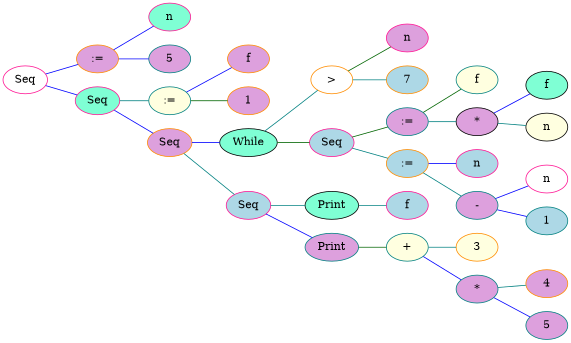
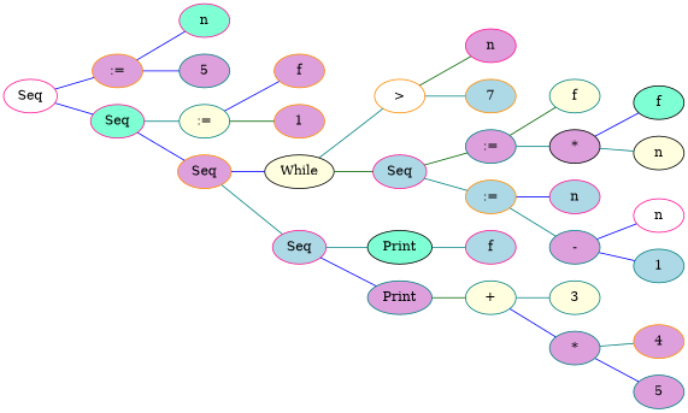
  graph {
    rankdir=LR
    node [color=teal fillcolor=plum style=filled]
    edge [color=blue]
    n1 [color=deeppink fillcolor=white label=Seq]
    n2 [color=darkorange label=":="]
    n3 [color=deeppink fillcolor=aquamarine label=Seq]
    n4 [color=deeppink fillcolor=aquamarine label=n]
    n5 [label=5]
    n6 [fillcolor=lightyellow label=":="]
    n7 [color=darkorange label=Seq]
    n8 [color=darkorange label=f]
    n9 [color=darkorange label=1]
-   n10 [color=black fillcolor=aquamarine label=While]
+   n10 [color=black fillcolor=lightyellow label=While]
    n11 [color=deeppink fillcolor=lightblue label=Seq]
    n12 [color=darkorange fillcolor=white label=">"]
    n13 [color=deeppink fillcolor=lightblue label=Seq]
    n14 [color=black fillcolor=aquamarine label=Print]
    n15 [label=Print]
    n16 [color=deeppink label=n]
    n17 [color=darkorange fillcolor=lightblue label=7]
    n18 [label=":="]
    n19 [color=darkorange fillcolor=lightblue label=":="]
    n20 [color=deeppink fillcolor=lightblue label=f]
    n21 [fillcolor=lightyellow label="+"]
    n22 [fillcolor=lightyellow label=f]
    n23 [color=black label="*"]
    n24 [color=deeppink fillcolor=lightblue label=n]
    n25 [label="-"]
    n26 [color=black fillcolor=aquamarine label=f]
    n27 [color=black fillcolor=lightyellow label=n]
    n28 [color=deeppink fillcolor=white label=n]
    n29 [fillcolor=lightblue label=1]
-   n30 [color=darkorange fillcolor=lightyellow label=3]
+   n30 [fillcolor=lightyellow label=3]
    n31 [label="*"]
    n32 [color=darkorange label=4]
    n33 [label=5]
    n1 -- n2
    n1 -- n3
    n2 -- n4
    n2 -- n5
    n3 -- n6 [color=teal]
    n3 -- n7
    n6 -- n8
    n6 -- n9 [color=darkgreen]
    n7 -- n10
    n7 -- n11 [color=teal]
    n10 -- n12 [color=teal]
    n10 -- n13 [color=darkgreen]
    n11 -- n14 [color=teal]
    n11 -- n15
    n12 -- n16 [color=darkgreen]
    n12 -- n17 [color=teal]
    n13 -- n18 [color=darkgreen]
    n13 -- n19 [color=teal]
    n14 -- n20 [color=teal]
    n15 -- n21 [color=darkgreen]
    n18 -- n22 [color=darkgreen]
    n18 -- n23 [color=teal]
    n19 -- n24
    n19 -- n25 [color=teal]
    n21 -- n30 [color=teal]
    n21 -- n31
    n23 -- n26
    n23 -- n27 [color=teal]
    n25 -- n28
    n25 -- n29
    n31 -- n32 [color=teal]
    n31 -- n33
  }
